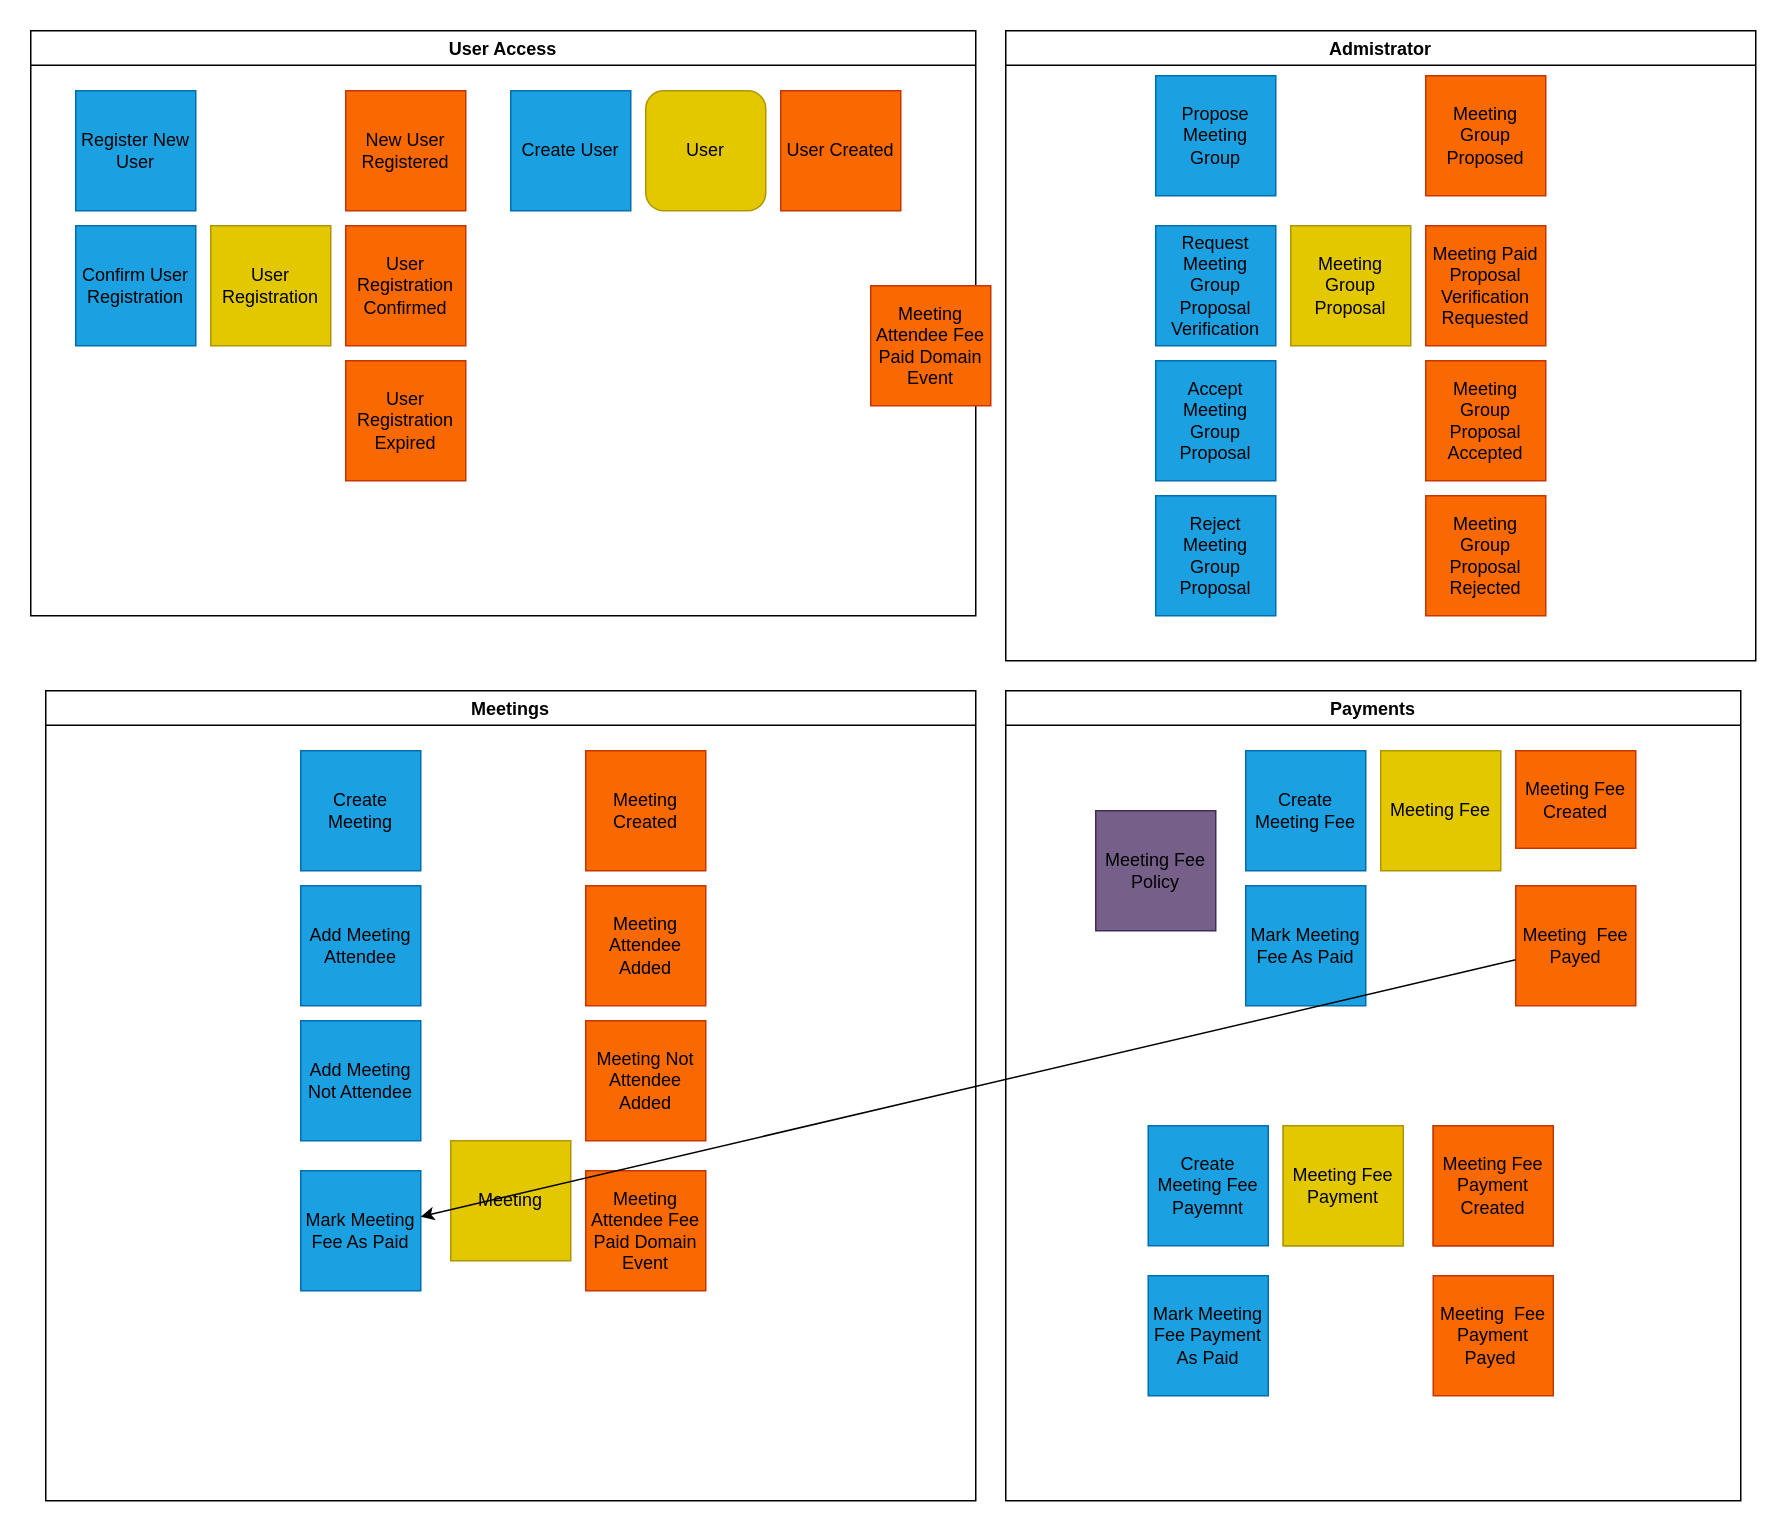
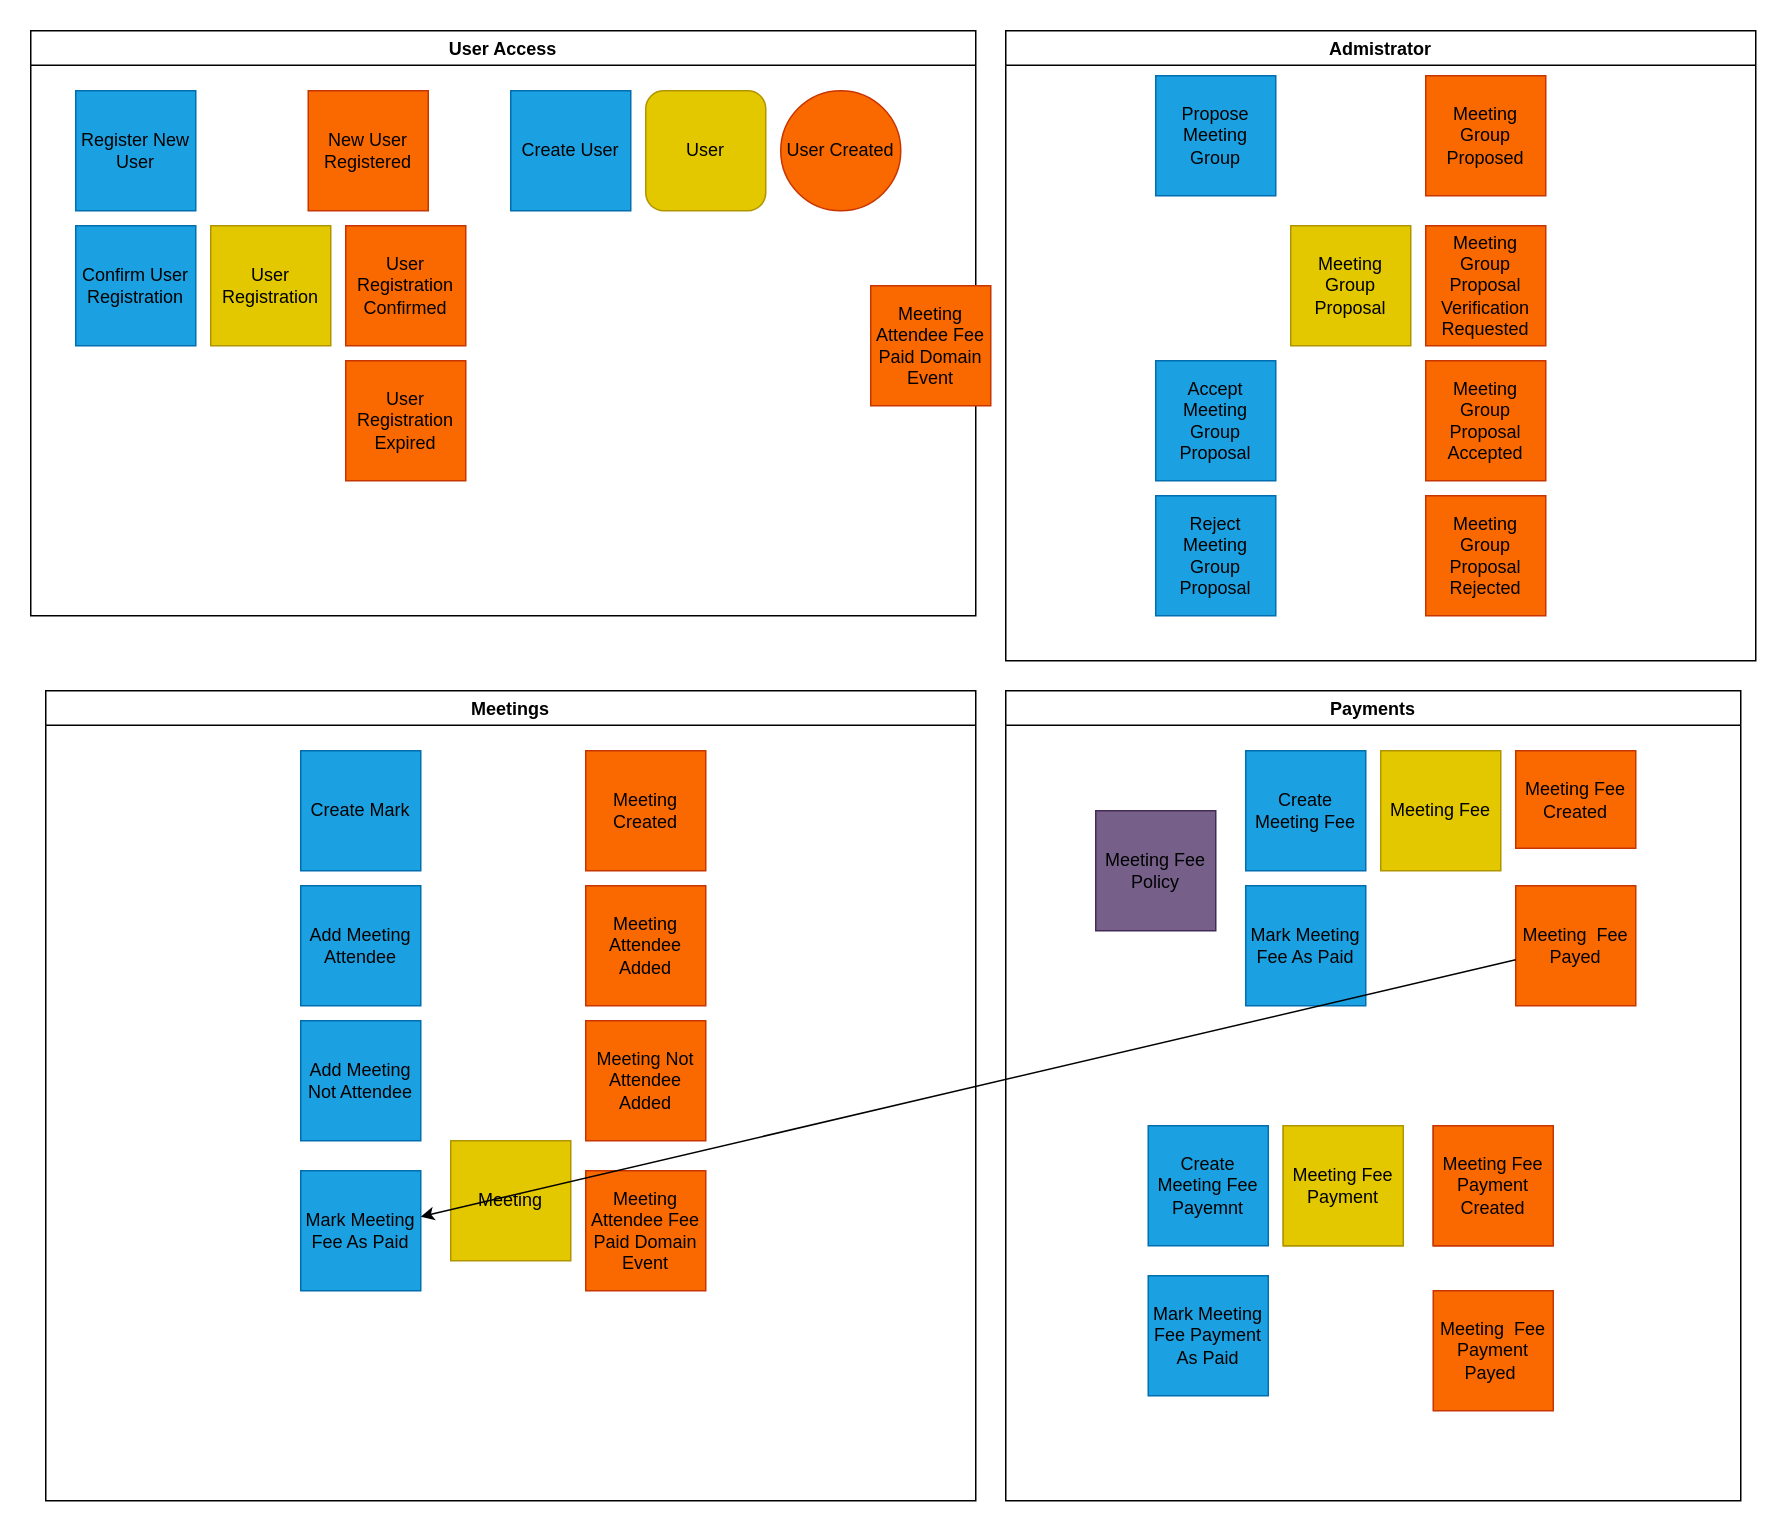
  <mxCell id="0" />
  <mxCell id="1" parent="0" />
  <mxCell id="2" value="User Access" style="swimlane;" parent="1" vertex="1"><mxGeometry x="20" y="20" width="630" height="390" as="geometry" /></mxCell>
  <mxCell id="3" value="&lt;span style=&quot;color: rgb(0 , 0 , 0)&quot;&gt;User Registration Confirmed&lt;/span&gt;" style="whiteSpace=wrap;html=1;aspect=fixed;fontColor=#000000;fillColor=#fa6800;strokeColor=#C73500;" parent="2" vertex="1"><mxGeometry x="210" y="130" width="80" height="80" as="geometry" /></mxCell>
  <mxCell id="4" value="&lt;span style=&quot;color: rgb(0 , 0 , 0)&quot;&gt;User Registration Expired&lt;/span&gt;" style="whiteSpace=wrap;html=1;aspect=fixed;fontColor=#000000;fillColor=#fa6800;strokeColor=#C73500;" parent="2" vertex="1"><mxGeometry x="210" y="220" width="80" height="80" as="geometry" /></mxCell>
  <mxCell id="5" value="Create User" style="whiteSpace=wrap;html=1;aspect=fixed;fontColor=#000000;fillColor=#1ba1e2;strokeColor=#006EAF;" parent="2" vertex="1"><mxGeometry x="320" y="40" width="80" height="80" as="geometry" /></mxCell>
- <mxCell id="6" value="&lt;span style=&quot;color: rgb(0 , 0 , 0)&quot;&gt;User Created&lt;/span&gt;" style="whiteSpace=wrap;html=1;aspect=fixed;fontColor=#000000;fillColor=#fa6800;strokeColor=#C73500;" parent="2" vertex="1"><mxGeometry x="500" y="40" width="80" height="80" as="geometry" /></mxCell>
+ <mxCell id="6" value="&lt;span style=&quot;color: rgb(0 , 0 , 0)&quot;&gt;User Created&lt;/span&gt;" style="ellipse;whiteSpace=wrap;html=1;aspect=fixed;fontColor=#000000;fillColor=#fa6800;strokeColor=#C73500;" parent="2" vertex="1"><mxGeometry x="500" y="40" width="80" height="80" as="geometry" /></mxCell>
  <mxCell id="7" value="User" style="whiteSpace=wrap;html=1;aspect=fixed;fillColor=#e3c800;fontColor=#000000;strokeColor=#B09500;rounded=1;" parent="2" vertex="1"><mxGeometry x="410" y="40" width="80" height="80" as="geometry" /></mxCell>
  <mxCell id="8" value="Register New User" style="whiteSpace=wrap;html=1;aspect=fixed;fillColor=#1ba1e2;fontColor=#000000;strokeColor=#006EAF;" parent="2" vertex="1"><mxGeometry x="30" y="40" width="80" height="80" as="geometry" /></mxCell>
  <mxCell id="9" value="Confirm User Registration" style="whiteSpace=wrap;html=1;aspect=fixed;fontColor=#000000;fillColor=#1ba1e2;strokeColor=#006EAF;" parent="2" vertex="1"><mxGeometry x="30" y="130" width="80" height="80" as="geometry" /></mxCell>
  <mxCell id="10" value="User Registration" style="whiteSpace=wrap;html=1;aspect=fixed;fillColor=#e3c800;fontColor=#000000;strokeColor=#B09500;" parent="2" vertex="1"><mxGeometry x="120" y="130" width="80" height="80" as="geometry" /></mxCell>
- <mxCell id="11" value="&lt;span style=&quot;color: rgb(0 , 0 , 0)&quot;&gt;New User Registered&lt;/span&gt;" style="whiteSpace=wrap;html=1;aspect=fixed;fontColor=#000000;fillColor=#fa6800;strokeColor=#C73500;" parent="2" vertex="1"><mxGeometry x="210" y="40" width="80" height="80" as="geometry" /></mxCell>
+ <mxCell id="11" value="&lt;span style=&quot;color: rgb(0 , 0 , 0)&quot;&gt;New User Registered&lt;/span&gt;" style="whiteSpace=wrap;html=1;aspect=fixed;fontColor=#000000;fillColor=#fa6800;strokeColor=#C73500;" parent="2" vertex="1"><mxGeometry x="185" y="40" width="80" height="80" as="geometry" /></mxCell>
  <mxCell id="12" value="Meetings" style="swimlane;startSize=23;" parent="1" vertex="1"><mxGeometry x="30" y="460" width="620" height="540" as="geometry" /></mxCell>
- <mxCell id="13" value="Create Meeting" style="whiteSpace=wrap;html=1;aspect=fixed;fontColor=#000000;fillColor=#1ba1e2;strokeColor=#006EAF;" parent="12" vertex="1"><mxGeometry x="170" y="40" width="80" height="80" as="geometry" /></mxCell>
+ <mxCell id="13" value="Create Mark" style="whiteSpace=wrap;html=1;aspect=fixed;fontColor=#000000;fillColor=#1ba1e2;strokeColor=#006EAF;" parent="12" vertex="1"><mxGeometry x="170" y="40" width="80" height="80" as="geometry" /></mxCell>
  <mxCell id="14" value="Meeting" style="whiteSpace=wrap;html=1;aspect=fixed;fillColor=#e3c800;fontColor=#000000;strokeColor=#B09500;" parent="12" vertex="1"><mxGeometry x="270" y="300" width="80" height="80" as="geometry" /></mxCell>
  <mxCell id="15" value="&lt;span style=&quot;color: rgb(0 , 0 , 0)&quot;&gt;Meeting Created&lt;/span&gt;" style="whiteSpace=wrap;html=1;aspect=fixed;fontColor=#000000;fillColor=#fa6800;strokeColor=#C73500;" parent="12" vertex="1"><mxGeometry x="360" y="40" width="80" height="80" as="geometry" /></mxCell>
  <mxCell id="16" value="&lt;span style=&quot;color: rgb(0 , 0 , 0)&quot;&gt;Add Meeting Attendee&lt;/span&gt;" style="whiteSpace=wrap;html=1;aspect=fixed;fillColor=#1ba1e2;fontColor=#ffffff;strokeColor=#006EAF;" parent="12" vertex="1"><mxGeometry x="170" y="130" width="80" height="80" as="geometry" /></mxCell>
  <mxCell id="17" value="&lt;span style=&quot;color: rgb(0 , 0 , 0)&quot;&gt;Add Meeting Not Attendee&lt;/span&gt;" style="whiteSpace=wrap;html=1;aspect=fixed;fillColor=#1ba1e2;fontColor=#ffffff;strokeColor=#006EAF;" parent="12" vertex="1"><mxGeometry x="170" y="220" width="80" height="80" as="geometry" /></mxCell>
  <mxCell id="18" value="&lt;span style=&quot;color: rgb(0 , 0 , 0)&quot;&gt;Meeting Attendee Added&lt;/span&gt;" style="whiteSpace=wrap;html=1;aspect=fixed;fillColor=#fa6800;fontColor=#000000;strokeColor=#C73500;" parent="12" vertex="1"><mxGeometry x="360" y="130" width="80" height="80" as="geometry" /></mxCell>
  <mxCell id="19" value="&lt;span style=&quot;color: rgb(0 , 0 , 0)&quot;&gt;Meeting Not Attendee Added&lt;/span&gt;" style="whiteSpace=wrap;html=1;aspect=fixed;fillColor=#fa6800;fontColor=#000000;strokeColor=#C73500;" parent="12" vertex="1"><mxGeometry x="360" y="220" width="80" height="80" as="geometry" /></mxCell>
  <mxCell id="20" value="&lt;span&gt;Mark Meeting Fee As Paid&lt;/span&gt;" style="whiteSpace=wrap;html=1;aspect=fixed;fontColor=#000000;fillColor=#1ba1e2;strokeColor=#006EAF;" vertex="1" parent="12"><mxGeometry x="170" y="320" width="80" height="80" as="geometry" /></mxCell>
  <mxCell id="21" value="Meeting Attendee Fee Paid Domain Event" style="whiteSpace=wrap;html=1;aspect=fixed;fillColor=#fa6800;fontColor=#000000;strokeColor=#C73500;" vertex="1" parent="12"><mxGeometry x="360" y="320" width="80" height="80" as="geometry" /></mxCell>
  <mxCell id="22" value="Payments" style="swimlane;" parent="1" vertex="1"><mxGeometry x="670" y="460" width="490" height="540" as="geometry" /></mxCell>
  <mxCell id="23" value="Meeting Fee Created" style="whiteSpace=wrap;html=1;aspect=fixed;fillColor=#fa6800;fontColor=#000000;strokeColor=#C73500;" parent="22" vertex="1"><mxGeometry x="340" y="40" width="80" height="65" as="geometry" /></mxCell>
  <mxCell id="24" value="Create Meeting Fee" style="whiteSpace=wrap;html=1;aspect=fixed;fontColor=#000000;fillColor=#1ba1e2;strokeColor=#006EAF;" parent="22" vertex="1"><mxGeometry x="160" y="40" width="80" height="80" as="geometry" /></mxCell>
  <mxCell id="25" value="Meeting Fee" style="whiteSpace=wrap;html=1;aspect=fixed;fillColor=#e3c800;fontColor=#000000;strokeColor=#B09500;" parent="22" vertex="1"><mxGeometry x="250" y="40" width="80" height="80" as="geometry" /></mxCell>
  <mxCell id="26" value="Meeting Fee Payment Created" style="whiteSpace=wrap;html=1;aspect=fixed;fillColor=#fa6800;fontColor=#000000;strokeColor=#C73500;" parent="22" vertex="1"><mxGeometry x="285" y="290" width="80" height="80" as="geometry" /></mxCell>
  <mxCell id="27" value="Create Meeting Fee Payemnt" style="whiteSpace=wrap;html=1;aspect=fixed;fontColor=#000000;fillColor=#1ba1e2;strokeColor=#006EAF;" parent="22" vertex="1"><mxGeometry x="95" y="290" width="80" height="80" as="geometry" /></mxCell>
  <mxCell id="28" value="Meeting Fee Payment" style="whiteSpace=wrap;html=1;aspect=fixed;fillColor=#e3c800;fontColor=#000000;strokeColor=#B09500;" parent="22" vertex="1"><mxGeometry x="185" y="290" width="80" height="80" as="geometry" /></mxCell>
  <mxCell id="29" value="Mark Meeting Fee Payment As Paid" style="whiteSpace=wrap;html=1;aspect=fixed;fontColor=#000000;fillColor=#1ba1e2;strokeColor=#006EAF;" parent="22" vertex="1"><mxGeometry x="95" y="390" width="80" height="80" as="geometry" /></mxCell>
- <mxCell id="30" value="&lt;span style=&quot;color: rgb(0 , 0 , 0)&quot;&gt;Meeting&amp;nbsp; Fee Payment Payed&amp;nbsp;&lt;/span&gt;" style="whiteSpace=wrap;html=1;aspect=fixed;fillColor=#fa6800;fontColor=#000000;strokeColor=#C73500;" parent="22" vertex="1"><mxGeometry x="285" y="390" width="80" height="80" as="geometry" /></mxCell>
+ <mxCell id="30" value="&lt;span style=&quot;color: rgb(0 , 0 , 0)&quot;&gt;Meeting&amp;nbsp; Fee Payment Payed&amp;nbsp;&lt;/span&gt;" style="whiteSpace=wrap;html=1;aspect=fixed;fillColor=#fa6800;fontColor=#000000;strokeColor=#C73500;" parent="22" vertex="1"><mxGeometry x="285" y="400" width="80" height="80" as="geometry" /></mxCell>
  <mxCell id="31" value="&lt;span&gt;Mark Meeting Fee As Paid&lt;/span&gt;" style="whiteSpace=wrap;html=1;aspect=fixed;fontColor=#000000;fillColor=#1ba1e2;strokeColor=#006EAF;" parent="22" vertex="1"><mxGeometry x="160" y="130" width="80" height="80" as="geometry" /></mxCell>
  <mxCell id="32" value="&lt;span style=&quot;color: rgb(0 , 0 , 0)&quot;&gt;Meeting&amp;nbsp; Fee Payed&lt;/span&gt;" style="whiteSpace=wrap;html=1;aspect=fixed;fillColor=#fa6800;fontColor=#000000;strokeColor=#C73500;" parent="22" vertex="1"><mxGeometry x="340" y="130" width="80" height="80" as="geometry" /></mxCell>
  <mxCell id="33" value="Meeting Fee Payment" style="whiteSpace=wrap;html=1;aspect=fixed;fillColor=#e3c800;fontColor=#000000;strokeColor=#B09500;" parent="22" vertex="1"><mxGeometry x="185" y="290" width="80" height="80" as="geometry" /></mxCell>
  <mxCell id="34" value="Meeting Fee Payment Created" style="whiteSpace=wrap;html=1;aspect=fixed;fillColor=#fa6800;fontColor=#000000;strokeColor=#C73500;" parent="22" vertex="1"><mxGeometry x="285" y="290" width="80" height="80" as="geometry" /></mxCell>
  <mxCell id="35" value="Meeting Fee Policy" style="whiteSpace=wrap;html=1;aspect=fixed;fillColor=#76608a;fontColor=#000000;strokeColor=#432D57;" vertex="1" parent="22"><mxGeometry x="60" y="80" width="80" height="80" as="geometry" /></mxCell>
  <mxCell id="36" value="Admistrator" style="swimlane;" parent="1" vertex="1"><mxGeometry x="670" y="20" width="500" height="420" as="geometry" /></mxCell>
  <mxCell id="37" value="Propose Meeting Group" style="whiteSpace=wrap;html=1;aspect=fixed;fontColor=#000000;fillColor=#1ba1e2;strokeColor=#006EAF;" parent="36" vertex="1"><mxGeometry x="100" y="30" width="80" height="80" as="geometry" /></mxCell>
  <mxCell id="38" value="&lt;span style=&quot;color: rgb(0 , 0 , 0)&quot;&gt;Meeting Group Proposed&lt;/span&gt;" style="whiteSpace=wrap;html=1;aspect=fixed;fillColor=#fa6800;fontColor=#000000;strokeColor=#C73500;" parent="36" vertex="1"><mxGeometry x="280" y="30" width="80" height="80" as="geometry" /></mxCell>
  <mxCell id="39" value="Meeting Group Proposal" style="whiteSpace=wrap;html=1;aspect=fixed;fillColor=#e3c800;fontColor=#000000;strokeColor=#B09500;" parent="36" vertex="1"><mxGeometry x="190" y="130" width="80" height="80" as="geometry" /></mxCell>
- <mxCell id="40" value="Request Meeting Group Proposal Verification" style="whiteSpace=wrap;html=1;aspect=fixed;fontColor=#000000;fillColor=#1ba1e2;strokeColor=#006EAF;" parent="36" vertex="1"><mxGeometry x="100" y="130" width="80" height="80" as="geometry" /></mxCell>
- <mxCell id="41" value="&lt;span style=&quot;color: rgb(0 , 0 , 0)&quot;&gt;Meeting Paid Proposal Verification Requested&lt;/span&gt;" style="whiteSpace=wrap;html=1;aspect=fixed;fontColor=#000000;fillColor=#fa6800;strokeColor=#C73500;" parent="36" vertex="1"><mxGeometry x="280" y="130" width="80" height="80" as="geometry" /></mxCell>
+ <mxCell id="41" value="&lt;span style=&quot;color: rgb(0 , 0 , 0)&quot;&gt;Meeting Group Proposal Verification Requested&lt;/span&gt;" style="whiteSpace=wrap;html=1;aspect=fixed;fontColor=#000000;fillColor=#fa6800;strokeColor=#C73500;" parent="36" vertex="1"><mxGeometry x="280" y="130" width="80" height="80" as="geometry" /></mxCell>
  <mxCell id="42" value="Accept Meeting Group Proposal" style="whiteSpace=wrap;html=1;aspect=fixed;fontColor=#000000;fillColor=#1ba1e2;strokeColor=#006EAF;" parent="36" vertex="1"><mxGeometry x="100" y="220" width="80" height="80" as="geometry" /></mxCell>
  <mxCell id="43" value="&lt;span style=&quot;color: rgb(0 , 0 , 0)&quot;&gt;Meeting Group Proposal Accepted&lt;/span&gt;" style="whiteSpace=wrap;html=1;aspect=fixed;fontColor=#000000;fillColor=#fa6800;strokeColor=#C73500;" parent="36" vertex="1"><mxGeometry x="280" y="220" width="80" height="80" as="geometry" /></mxCell>
  <mxCell id="44" value="Reject Meeting Group Proposal" style="whiteSpace=wrap;html=1;aspect=fixed;fontColor=#000000;fillColor=#1ba1e2;strokeColor=#006EAF;" parent="36" vertex="1"><mxGeometry x="100" y="310" width="80" height="80" as="geometry" /></mxCell>
  <mxCell id="45" value="&lt;span style=&quot;color: rgb(0 , 0 , 0)&quot;&gt;Meeting Group Proposal Rejected&lt;/span&gt;" style="whiteSpace=wrap;html=1;aspect=fixed;fontColor=#000000;fillColor=#fa6800;strokeColor=#C73500;" parent="36" vertex="1"><mxGeometry x="280" y="310" width="80" height="80" as="geometry" /></mxCell>
  <mxCell id="46" value="Meeting Attendee Fee Paid Domain Event" style="whiteSpace=wrap;html=1;aspect=fixed;fillColor=#fa6800;fontColor=#000000;strokeColor=#C73500;" vertex="1" parent="1"><mxGeometry x="580" y="190" width="80" height="80" as="geometry" /></mxCell>
  <mxCell id="47" style="edgeStyle=none;html=1;" edge="1" parent="1" source="32" target="20"><mxGeometry relative="1" as="geometry" /></mxCell>
